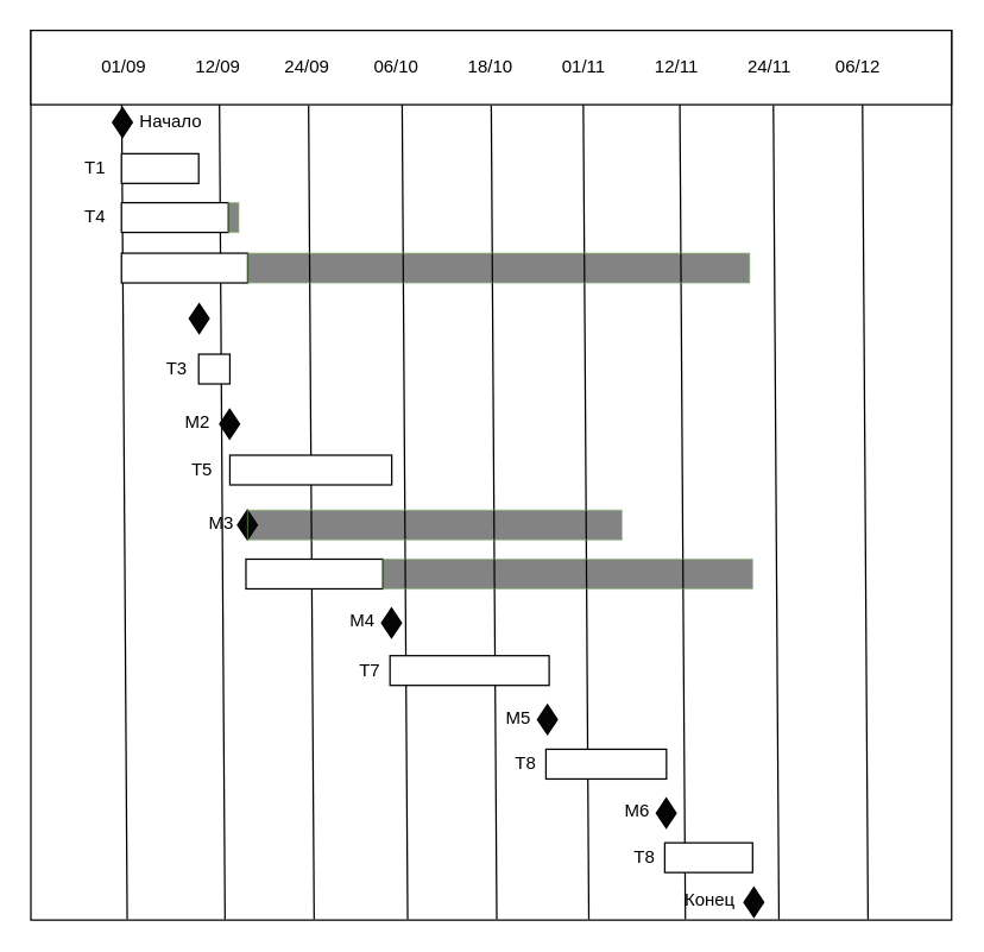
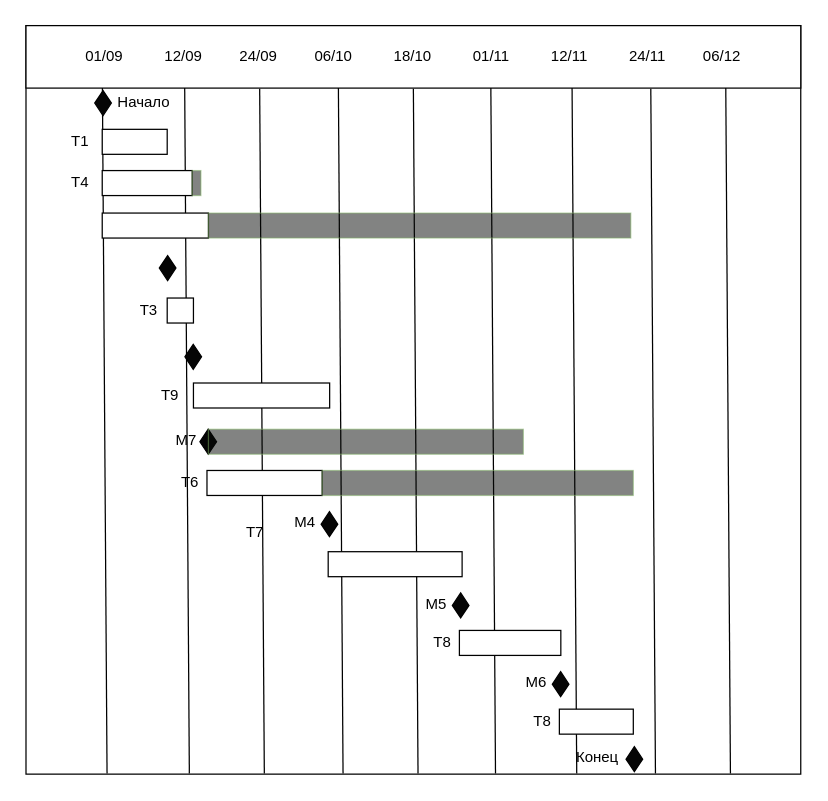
  <mxCell id="0" />
  <mxCell id="1" parent="0" />
  <mxCell id="2" value="" style="rounded=0;whiteSpace=wrap;html=1;" vertex="1" parent="1"><mxGeometry x="20" y="20" width="620" height="599" as="geometry" /></mxCell>
  <mxCell id="3" value="01/09&amp;nbsp; &amp;nbsp; &amp;nbsp; &amp;nbsp; &amp;nbsp; 12/09&amp;nbsp; &amp;nbsp; &amp;nbsp; &amp;nbsp; &amp;nbsp;24/09&amp;nbsp; &amp;nbsp; &amp;nbsp; &amp;nbsp; &amp;nbsp;06/10&amp;nbsp; &amp;nbsp; &amp;nbsp; &amp;nbsp; &amp;nbsp; 18/10&amp;nbsp; &amp;nbsp; &amp;nbsp; &amp;nbsp; &amp;nbsp; 01/11&amp;nbsp; &amp;nbsp; &amp;nbsp; &amp;nbsp; &amp;nbsp; 12/11&amp;nbsp; &amp;nbsp; &amp;nbsp; &amp;nbsp; &amp;nbsp; 24/11&amp;nbsp; &amp;nbsp; &amp;nbsp; &amp;nbsp; &amp;nbsp;06/12" style="rounded=0;whiteSpace=wrap;html=1;" vertex="1" parent="1"><mxGeometry x="20" y="20" width="620" height="50" as="geometry" /></mxCell>
  <mxCell id="4" value="" style="endArrow=none;html=1;rounded=0;entryX=0.097;entryY=1;entryDx=0;entryDy=0;entryPerimeter=0;exitX=0.103;exitY=0.999;exitDx=0;exitDy=0;exitPerimeter=0;" edge="1" parent="1"><mxGeometry width="50" height="50" relative="1" as="geometry"><mxPoint x="84.86" y="618.51" as="sourcePoint" /><mxPoint x="81.14" y="70" as="targetPoint" /></mxGeometry></mxCell>
  <mxCell id="5" value="" style="endArrow=none;html=1;rounded=0;entryX=0.097;entryY=1;entryDx=0;entryDy=0;entryPerimeter=0;exitX=0.103;exitY=0.999;exitDx=0;exitDy=0;exitPerimeter=0;" edge="1" parent="1"><mxGeometry width="50" height="50" relative="1" as="geometry"><mxPoint x="150.72" y="618.51" as="sourcePoint" /><mxPoint x="147" y="70" as="targetPoint" /></mxGeometry></mxCell>
  <mxCell id="6" value="" style="endArrow=none;html=1;rounded=0;entryX=0.097;entryY=1;entryDx=0;entryDy=0;entryPerimeter=0;exitX=0.103;exitY=0.999;exitDx=0;exitDy=0;exitPerimeter=0;" edge="1" parent="1"><mxGeometry width="50" height="50" relative="1" as="geometry"><mxPoint x="210.72" y="618.51" as="sourcePoint" /><mxPoint x="207" y="70.49" as="targetPoint" /></mxGeometry></mxCell>
  <mxCell id="7" value="" style="endArrow=none;html=1;rounded=0;entryX=0.097;entryY=1;entryDx=0;entryDy=0;entryPerimeter=0;exitX=0.103;exitY=0.999;exitDx=0;exitDy=0;exitPerimeter=0;" edge="1" parent="1"><mxGeometry width="50" height="50" relative="1" as="geometry"><mxPoint x="273.72" y="618.51" as="sourcePoint" /><mxPoint x="270" y="70" as="targetPoint" /></mxGeometry></mxCell>
  <mxCell id="8" value="" style="endArrow=none;html=1;rounded=0;entryX=0.097;entryY=1;entryDx=0;entryDy=0;entryPerimeter=0;exitX=0.103;exitY=0.999;exitDx=0;exitDy=0;exitPerimeter=0;" edge="1" parent="1"><mxGeometry width="50" height="50" relative="1" as="geometry"><mxPoint x="333.72" y="618.51" as="sourcePoint" /><mxPoint x="330" y="70.49" as="targetPoint" /></mxGeometry></mxCell>
  <mxCell id="9" value="" style="endArrow=none;html=1;rounded=0;entryX=0.097;entryY=1;entryDx=0;entryDy=0;entryPerimeter=0;exitX=0.103;exitY=0.999;exitDx=0;exitDy=0;exitPerimeter=0;" edge="1" parent="1"><mxGeometry width="50" height="50" relative="1" as="geometry"><mxPoint x="395.72" y="618.51" as="sourcePoint" /><mxPoint x="392" y="70" as="targetPoint" /></mxGeometry></mxCell>
  <mxCell id="10" value="" style="endArrow=none;html=1;rounded=0;entryX=0.097;entryY=1;entryDx=0;entryDy=0;entryPerimeter=0;exitX=0.103;exitY=0.999;exitDx=0;exitDy=0;exitPerimeter=0;" edge="1" parent="1"><mxGeometry width="50" height="50" relative="1" as="geometry"><mxPoint x="460.72" y="618.51" as="sourcePoint" /><mxPoint x="457" y="70" as="targetPoint" /></mxGeometry></mxCell>
  <mxCell id="11" value="" style="endArrow=none;html=1;rounded=0;entryX=0.097;entryY=1;entryDx=0;entryDy=0;entryPerimeter=0;exitX=0.103;exitY=0.999;exitDx=0;exitDy=0;exitPerimeter=0;" edge="1" parent="1"><mxGeometry width="50" height="50" relative="1" as="geometry"><mxPoint x="523.72" y="618.51" as="sourcePoint" /><mxPoint x="520" y="70.49" as="targetPoint" /></mxGeometry></mxCell>
  <mxCell id="12" value="" style="endArrow=none;html=1;rounded=0;entryX=0.097;entryY=1;entryDx=0;entryDy=0;entryPerimeter=0;exitX=0.103;exitY=0.999;exitDx=0;exitDy=0;exitPerimeter=0;" edge="1" parent="1"><mxGeometry width="50" height="50" relative="1" as="geometry"><mxPoint x="583.72" y="618.51" as="sourcePoint" /><mxPoint x="580" y="70" as="targetPoint" /></mxGeometry></mxCell>
  <mxCell id="13" value="" style="rounded=0;whiteSpace=wrap;html=1;" vertex="1" parent="1"><mxGeometry x="81" y="103" width="52" height="20" as="geometry" /></mxCell>
  <mxCell id="14" value="" style="rhombus;whiteSpace=wrap;html=1;fillColor=#050505;" vertex="1" parent="1"><mxGeometry x="75" y="72" width="13.33" height="20" as="geometry" /></mxCell>
  <mxCell id="15" value="Начало" style="text;html=1;align=center;verticalAlign=middle;resizable=0;points=[];autosize=1;strokeColor=none;fillColor=none;" vertex="1" parent="1"><mxGeometry x="88.33" y="73" width="52" height="18" as="geometry" /></mxCell>
  <mxCell id="16" value="" style="rounded=0;whiteSpace=wrap;html=1;" vertex="1" parent="1"><mxGeometry x="81" y="170" width="85" height="20" as="geometry" /></mxCell>
  <mxCell id="17" value="" style="rounded=0;whiteSpace=wrap;html=1;" vertex="1" parent="1"><mxGeometry x="81" y="136" width="72" height="20" as="geometry" /></mxCell>
  <mxCell id="18" value="T1" style="text;html=1;align=center;verticalAlign=middle;resizable=0;points=[];autosize=1;strokeColor=none;fillColor=none;" vertex="1" parent="1"><mxGeometry x="51" y="104" width="24" height="18" as="geometry" /></mxCell>
  <mxCell id="19" value="T4" style="text;html=1;align=center;verticalAlign=middle;resizable=0;points=[];autosize=1;strokeColor=none;fillColor=none;" vertex="1" parent="1"><mxGeometry x="51" y="137" width="24" height="18" as="geometry" /></mxCell>
  <mxCell id="20" value="" style="rhombus;whiteSpace=wrap;html=1;fillColor=#050505;" vertex="1" parent="1"><mxGeometry x="126.67" y="204" width="13.33" height="20" as="geometry" /></mxCell>
  <mxCell id="21" value="" style="rounded=0;whiteSpace=wrap;html=1;" vertex="1" parent="1"><mxGeometry x="133" y="238" width="21" height="20" as="geometry" /></mxCell>
  <mxCell id="22" value="T3" style="text;html=1;align=center;verticalAlign=middle;resizable=0;points=[];autosize=1;strokeColor=none;fillColor=none;" vertex="1" parent="1"><mxGeometry x="106" y="239" width="24" height="18" as="geometry" /></mxCell>
- <mxCell id="23" value="M2" style="text;html=1;align=center;verticalAlign=middle;resizable=0;points=[];autosize=1;strokeColor=none;fillColor=none;" vertex="1" parent="1"><mxGeometry x="118" y="275" width="27" height="18" as="geometry" /></mxCell>
  <mxCell id="24" value="" style="rhombus;whiteSpace=wrap;html=1;fillColor=#050505;" vertex="1" parent="1"><mxGeometry x="147.17" y="275" width="13.33" height="20" as="geometry" /></mxCell>
  <mxCell id="25" value="" style="rounded=0;whiteSpace=wrap;html=1;" vertex="1" parent="1"><mxGeometry x="154" y="306" width="109" height="20" as="geometry" /></mxCell>
- <mxCell id="26" value="T5" style="text;html=1;align=center;verticalAlign=middle;resizable=0;points=[];autosize=1;strokeColor=none;fillColor=none;" vertex="1" parent="1"><mxGeometry x="123.17" y="307" width="24" height="18" as="geometry" /></mxCell>
- <mxCell id="27" value="M3" style="text;html=1;align=center;verticalAlign=middle;resizable=0;points=[];autosize=1;strokeColor=none;fillColor=none;" vertex="1" parent="1"><mxGeometry x="134" y="343" width="27" height="18" as="geometry" /></mxCell>
+ <mxCell id="26" value="T9" style="text;html=1;align=center;verticalAlign=middle;resizable=0;points=[];autosize=1;strokeColor=none;fillColor=none;" vertex="1" parent="1"><mxGeometry x="123.17" y="307" width="24" height="18" as="geometry" /></mxCell>
+ <mxCell id="27" value="M7" style="text;html=1;align=center;verticalAlign=middle;resizable=0;points=[];autosize=1;strokeColor=none;fillColor=none;" vertex="1" parent="1"><mxGeometry x="134" y="343" width="27" height="18" as="geometry" /></mxCell>
  <mxCell id="28" value="" style="rhombus;whiteSpace=wrap;html=1;fillColor=#050505;" vertex="1" parent="1"><mxGeometry x="159.17" y="343" width="13.33" height="20" as="geometry" /></mxCell>
  <mxCell id="29" value="" style="rounded=0;whiteSpace=wrap;html=1;" vertex="1" parent="1"><mxGeometry x="164.83" y="376" width="92.17" height="20" as="geometry" /></mxCell>
+ <mxCell id="30" value="T6" style="text;html=1;align=center;verticalAlign=middle;resizable=0;points=[];autosize=1;strokeColor=none;fillColor=none;" vertex="1" parent="1"><mxGeometry x="139" y="377" width="24" height="18" as="geometry" /></mxCell>
  <mxCell id="31" value="M4" style="text;html=1;align=center;verticalAlign=middle;resizable=0;points=[];autosize=1;strokeColor=none;fillColor=none;" vertex="1" parent="1"><mxGeometry x="229" y="409" width="27" height="18" as="geometry" /></mxCell>
  <mxCell id="32" value="" style="rhombus;whiteSpace=wrap;html=1;fillColor=#050505;" vertex="1" parent="1"><mxGeometry x="256.17" y="409" width="13.33" height="20" as="geometry" /></mxCell>
  <mxCell id="33" value="" style="rounded=0;whiteSpace=wrap;html=1;" vertex="1" parent="1"><mxGeometry x="261.83" y="441" width="107.17" height="20" as="geometry" /></mxCell>
- <mxCell id="34" value="T7" style="text;html=1;align=center;verticalAlign=middle;resizable=0;points=[];autosize=1;strokeColor=none;fillColor=none;" vertex="1" parent="1"><mxGeometry x="236" y="442" width="24" height="18" as="geometry" /></mxCell>
+ <mxCell id="34" value="T7" style="text;html=1;align=center;verticalAlign=middle;resizable=0;points=[];autosize=1;strokeColor=none;fillColor=none;" vertex="1" parent="1"><mxGeometry x="191" y="417" width="24" height="18" as="geometry" /></mxCell>
  <mxCell id="35" value="M5" style="text;html=1;align=center;verticalAlign=middle;resizable=0;points=[];autosize=1;strokeColor=none;fillColor=none;" vertex="1" parent="1"><mxGeometry x="334" y="474" width="27" height="18" as="geometry" /></mxCell>
  <mxCell id="36" value="" style="rhombus;whiteSpace=wrap;html=1;fillColor=#050505;" vertex="1" parent="1"><mxGeometry x="361.17" y="474" width="13.33" height="20" as="geometry" /></mxCell>
  <mxCell id="37" value="" style="rounded=0;whiteSpace=wrap;html=1;" vertex="1" parent="1"><mxGeometry x="366.83" y="504" width="81.17" height="20" as="geometry" /></mxCell>
  <mxCell id="38" value="T8" style="text;html=1;align=center;verticalAlign=middle;resizable=0;points=[];autosize=1;strokeColor=none;fillColor=none;" vertex="1" parent="1"><mxGeometry x="341" y="505" width="24" height="18" as="geometry" /></mxCell>
  <mxCell id="39" value="M6" style="text;html=1;align=center;verticalAlign=middle;resizable=0;points=[];autosize=1;strokeColor=none;fillColor=none;" vertex="1" parent="1"><mxGeometry x="414" y="537" width="27" height="18" as="geometry" /></mxCell>
  <mxCell id="40" value="" style="rhombus;whiteSpace=wrap;html=1;fillColor=#050505;" vertex="1" parent="1"><mxGeometry x="441.17" y="537" width="13.33" height="20" as="geometry" /></mxCell>
  <mxCell id="41" value="" style="rounded=0;whiteSpace=wrap;html=1;" vertex="1" parent="1"><mxGeometry x="446.83" y="567" width="59.17" height="20" as="geometry" /></mxCell>
  <mxCell id="42" value="T8" style="text;html=1;align=center;verticalAlign=middle;resizable=0;points=[];autosize=1;strokeColor=none;fillColor=none;" vertex="1" parent="1"><mxGeometry x="421" y="568" width="24" height="18" as="geometry" /></mxCell>
  <mxCell id="43" value="" style="rounded=0;whiteSpace=wrap;html=1;fillColor=#070807;strokeColor=#82b366;opacity=50;" vertex="1" parent="1"><mxGeometry x="153" y="136" width="7" height="20" as="geometry" /></mxCell>
  <mxCell id="44" value="Конец" style="text;html=1;align=center;verticalAlign=middle;resizable=0;points=[];autosize=1;strokeColor=none;fillColor=none;" vertex="1" parent="1"><mxGeometry x="454.5" y="597" width="44" height="18" as="geometry" /></mxCell>
  <mxCell id="45" value="" style="rhombus;whiteSpace=wrap;html=1;fillColor=#050505;" vertex="1" parent="1"><mxGeometry x="500.17" y="597" width="13.33" height="20" as="geometry" /></mxCell>
  <mxCell id="46" value="" style="rounded=0;whiteSpace=wrap;html=1;fillColor=#070807;strokeColor=#82b366;opacity=50;" vertex="1" parent="1"><mxGeometry x="166" y="170" width="338" height="20" as="geometry" /></mxCell>
  <mxCell id="47" value="" style="rounded=0;whiteSpace=wrap;html=1;fillColor=#070807;strokeColor=#82b366;opacity=50;" vertex="1" parent="1"><mxGeometry x="257" y="376" width="249" height="20" as="geometry" /></mxCell>
  <mxCell id="48" value="" style="rounded=0;whiteSpace=wrap;html=1;fillColor=#070807;strokeColor=#82b366;opacity=50;" vertex="1" parent="1"><mxGeometry x="166" y="343" width="252" height="20" as="geometry" /></mxCell>
